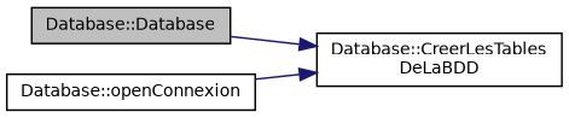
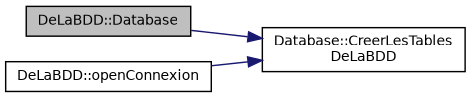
  digraph {
    rankdir=LR
    node [color=black fillcolor=white fontname=Helvetica fontsize=10 shape=record style=filled]
    edge [color=midnightblue fontname=Helvetica fontsize=10 labelfontname=Helvetica labelfontsize=10 style=solid]
-   n1 [fillcolor=grey75 fontcolor=black height=0.2 label="Database::Database" width=0.4]
+   n1 [fillcolor=grey75 fontcolor=black height=0.2 label="DeLaBDD::Database" width=0.4]
    n2 [height=0.2 label="Database::CreerLesTables\lDeLaBDD" width=0.4]
-   n3 [height=0.2 label="Database::openConnexion" width=0.4]
+   n3 [height=0.2 label="DeLaBDD::openConnexion" width=0.4]
    n1 -> n2
    n3 -> n2
  }
